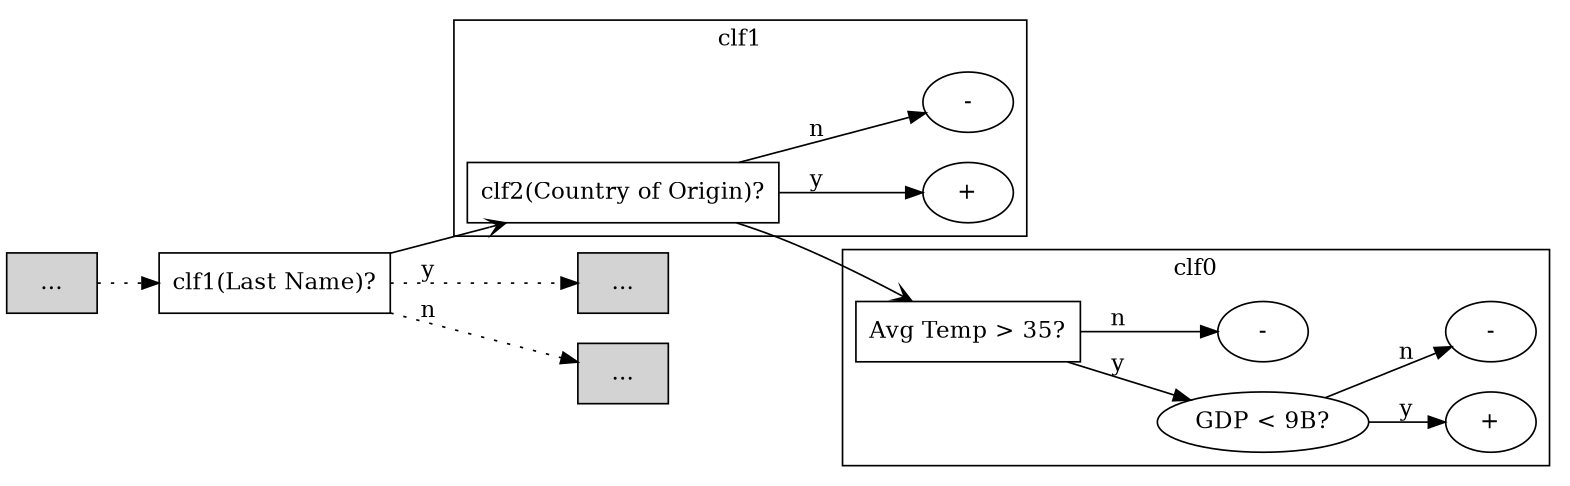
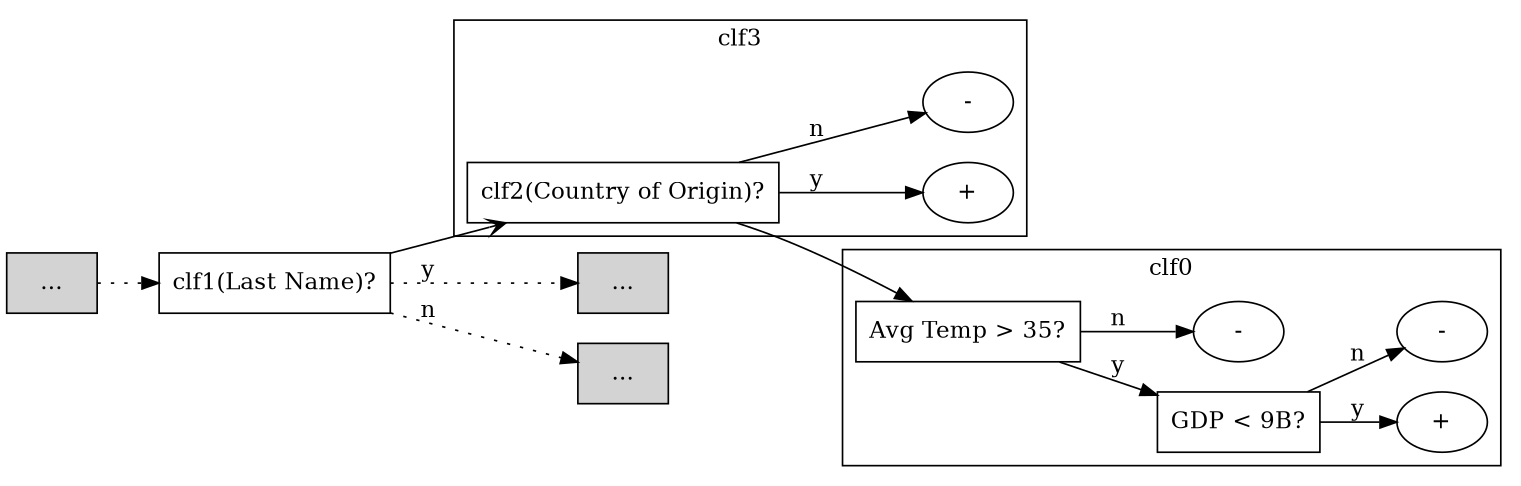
  digraph {
    compound=true
    rankdir=LR
    node [shape=box]
    n1 [label="clf2(Country of Origin)?"]
    n2 [label="+" shape=""]
    n3 [label="-" shape=""]
    n4 [label="Avg Temp > 35?"]
-   n5 [label="GDP < 9B?" shape=ellipse]
+   n5 [label="GDP < 9B?"]
    n6 [label="-" shape=""]
    n7 [label="+" shape=""]
    n8 [label="-" shape=""]
    n9 [label="..." style=filled]
    n10 [label="clf1(Last Name)?"]
    n11 [label="..." style=filled]
    n12 [label="..." style=filled]
    subgraph cluster_1 {
-     label=clf1
+     label=clf3
      n1
      n2
      n3
    }
    subgraph cluster_2 {
      label=clf0
      n4
      n5
      n6
      n7
      n8
    }
    n1 -> n2 [label=y]
    n1 -> n3 [label=n]
-   n1 -> n4 [arrowhead=vee]
+   n1 -> n4 [arrowhead=normal]
    n4 -> n5 [label=y]
    n4 -> n6 [label=n]
    n5 -> n7 [label=y]
    n5 -> n8 [label=n]
    n9 -> n10 [style=dotted]
    n10 -> n1 [arrowhead=vee]
    n10 -> n11 [label=y style=dotted]
    n10 -> n12 [label=n style=dotted]
  }
